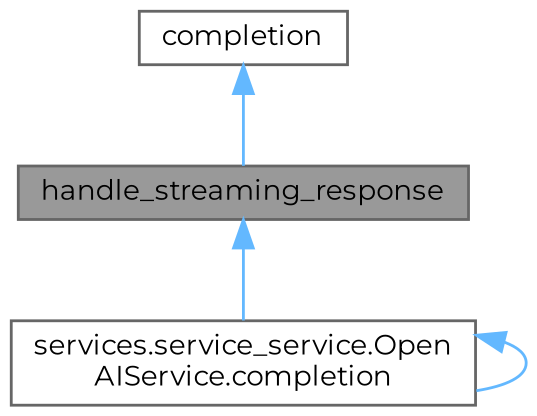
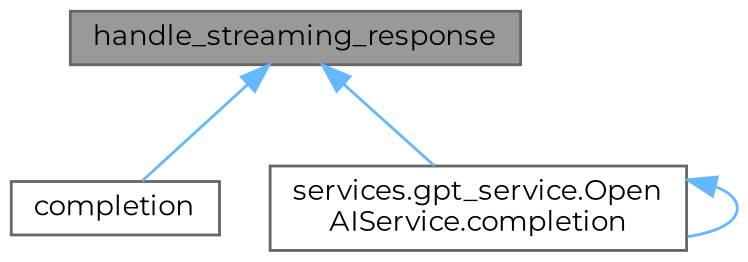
  digraph {
    fontname=Montserrat
    rankdir=TB
    node [color=grey40 fillcolor=white fontname=Montserrat fontsize=10 shape=box style=filled]
    edge [color=steelblue1 dir=back fontname=Montserrat fontsize=10 labelfontname=Helvetica labelfontsize=10 style=solid]
    n1 [color=gray40 fillcolor=grey60 fontcolor=black height=0.2 label=handle_streaming_response width=0.4]
    n2 [height=0.2 label=completion width=0.4]
-   n3 [height=0.2 label="services.service_service.Open\lAIService.completion" width=0.4]
-   n2 -> n1
+   n3 [height=0.2 label="services.gpt_service.Open\lAIService.completion" width=0.4]
+   n1 -> n2
    n1 -> n3
    n3 -> n3
  }
